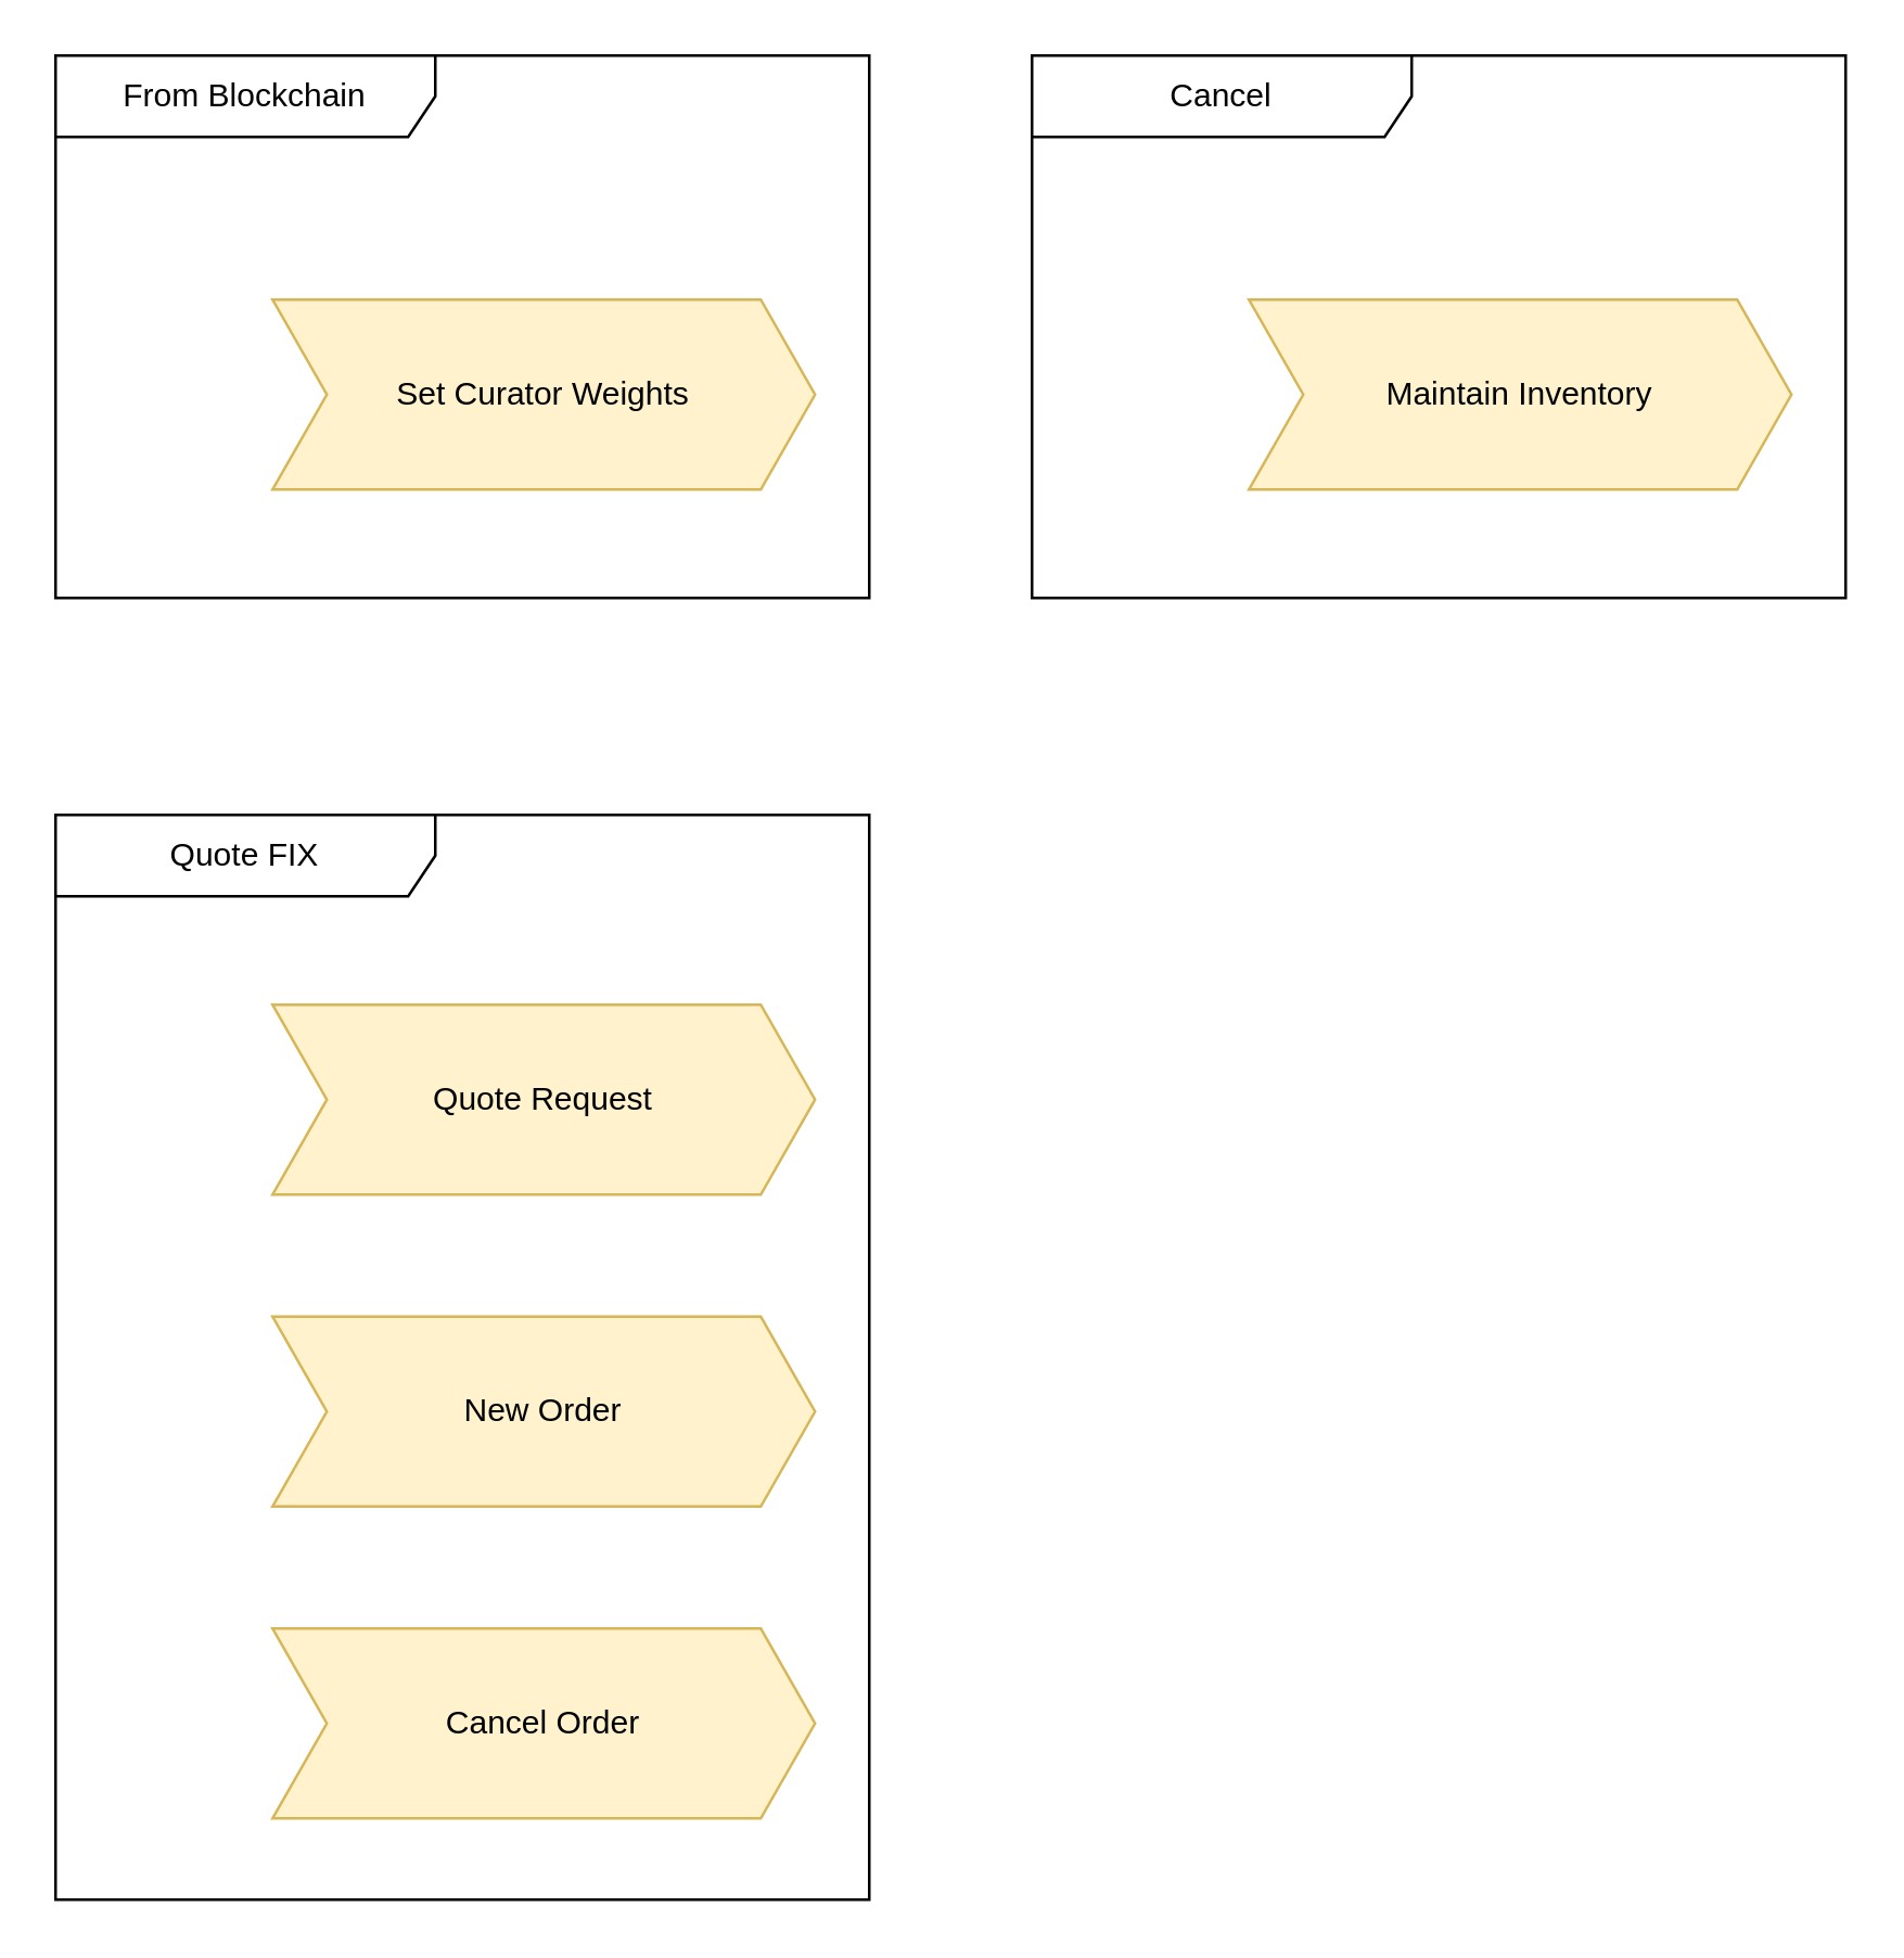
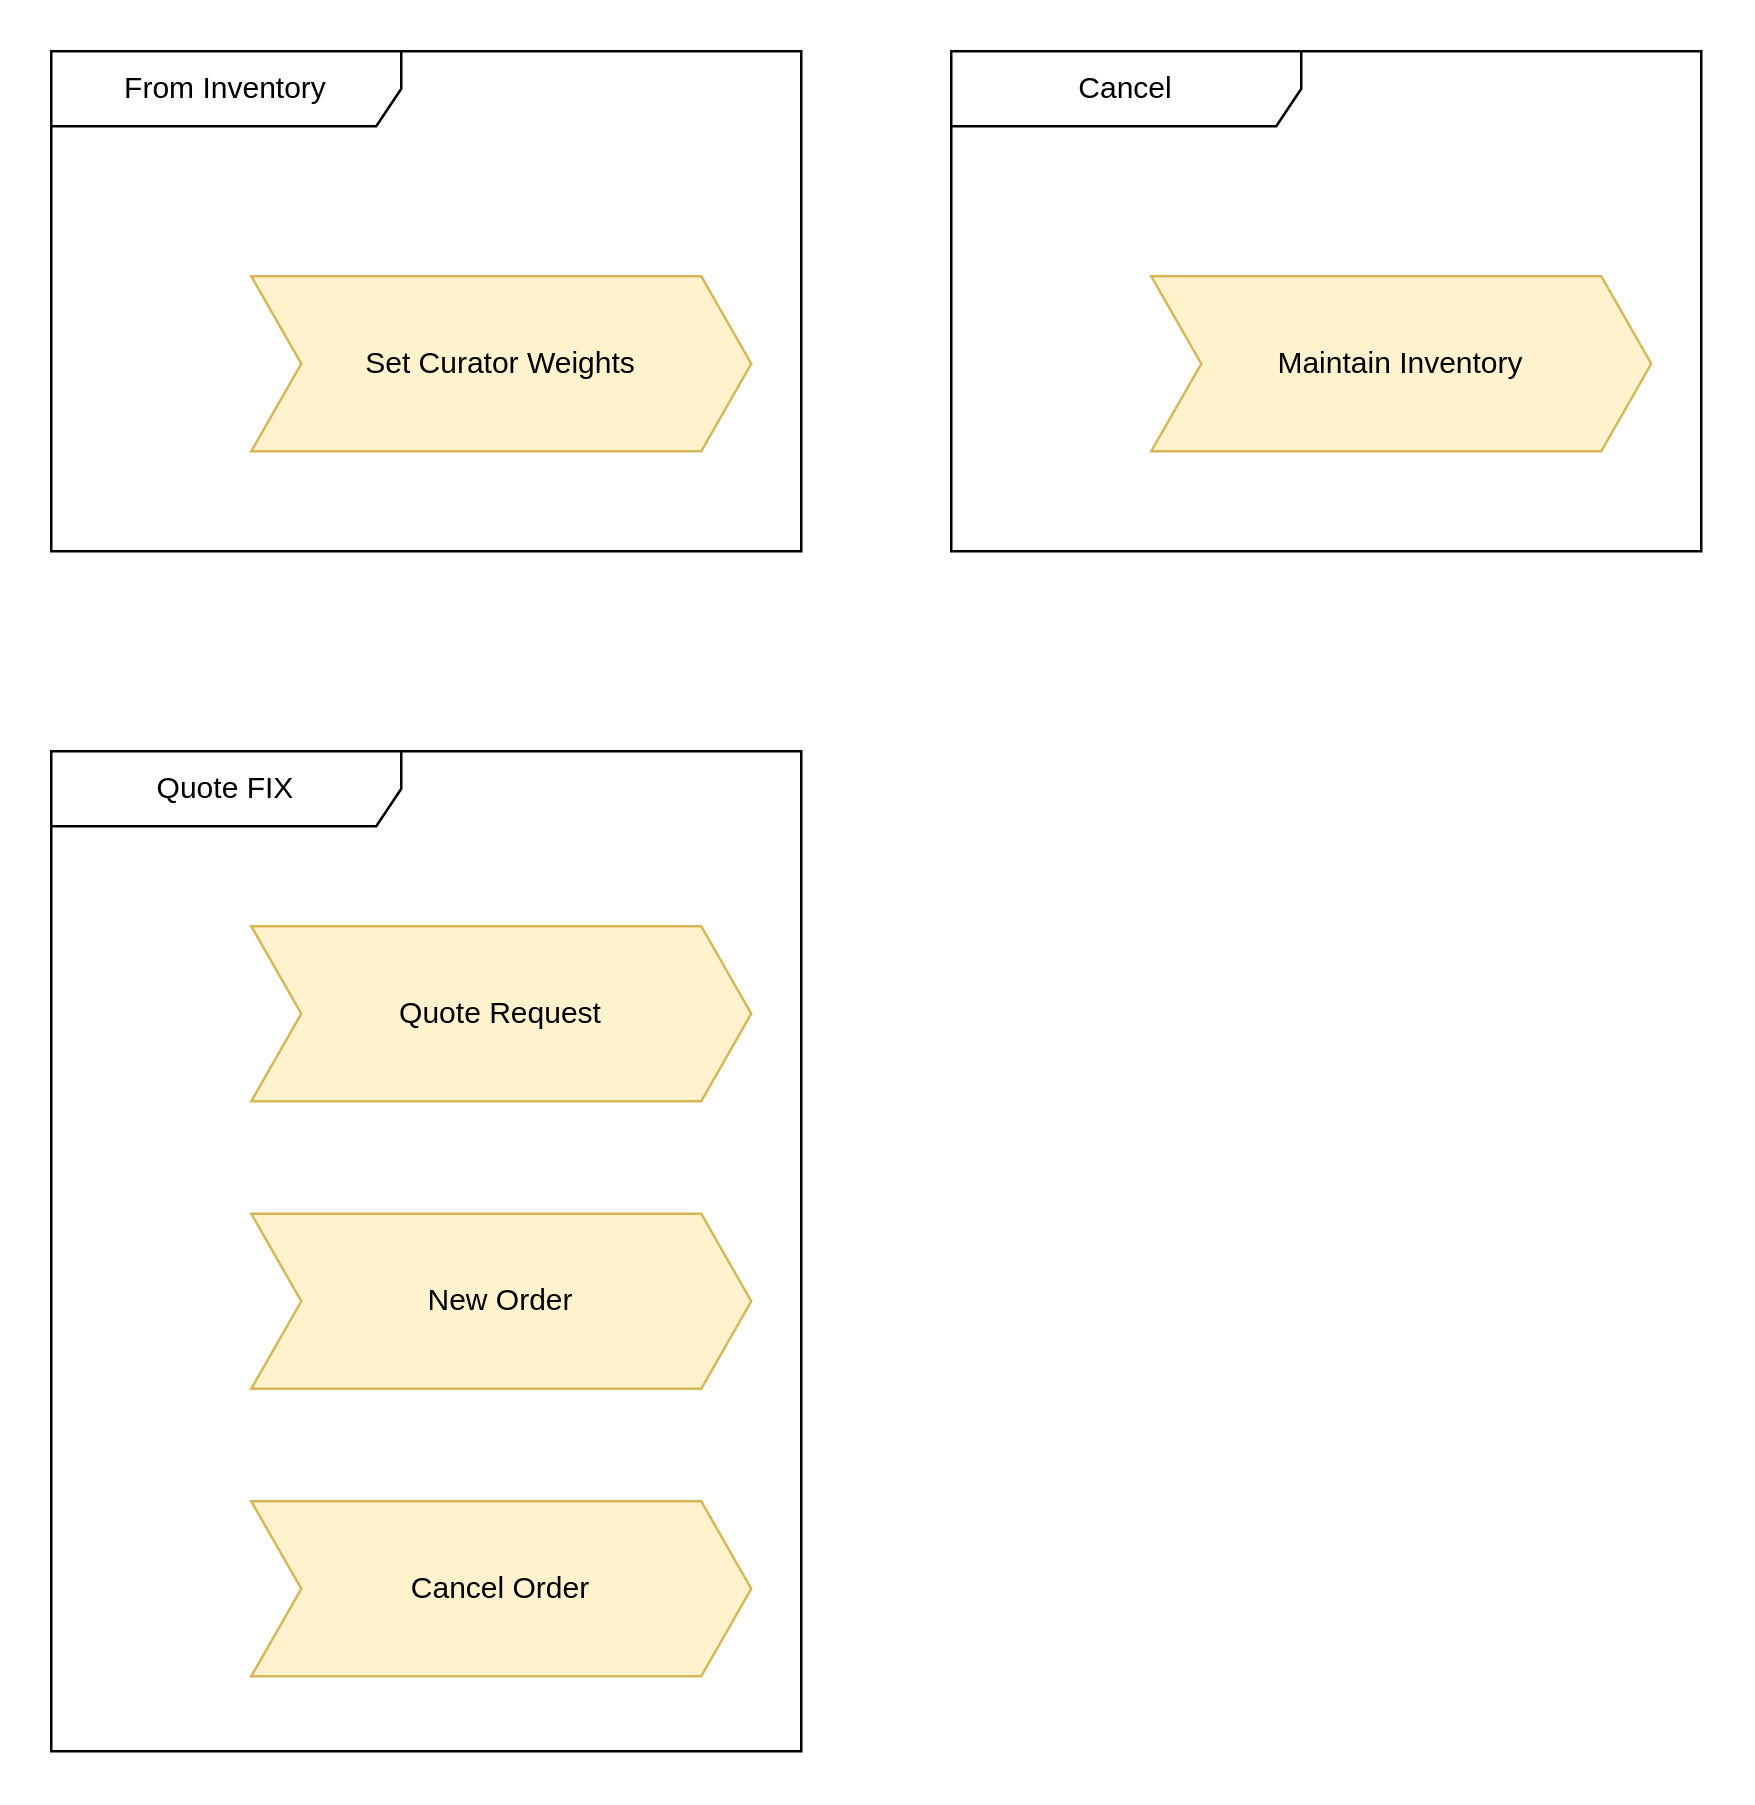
  <mxCell id="0" />
  <mxCell id="1" parent="0" />
  <mxCell id="2" value="Quote Request" style="shape=step;perimeter=stepPerimeter;whiteSpace=wrap;html=1;fixedSize=1;fillColor=#fff2cc;strokeColor=#d6b656;" vertex="1" parent="1"><mxGeometry x="100" y="370" width="200" height="70" as="geometry" /></mxCell>
  <mxCell id="3" value="New Order" style="shape=step;perimeter=stepPerimeter;whiteSpace=wrap;html=1;fixedSize=1;fillColor=#fff2cc;strokeColor=#d6b656;" vertex="1" parent="1"><mxGeometry x="100" y="485" width="200" height="70" as="geometry" /></mxCell>
  <mxCell id="4" value="Cancel Order" style="shape=step;perimeter=stepPerimeter;whiteSpace=wrap;html=1;fixedSize=1;fillColor=#fff2cc;strokeColor=#d6b656;" vertex="1" parent="1"><mxGeometry x="100" y="600" width="200" height="70" as="geometry" /></mxCell>
  <mxCell id="5" value="Set Curator Weights" style="shape=step;perimeter=stepPerimeter;whiteSpace=wrap;html=1;fixedSize=1;fillColor=#fff2cc;strokeColor=#d6b656;" vertex="1" parent="1"><mxGeometry x="100" y="110" width="200" height="70" as="geometry" /></mxCell>
  <mxCell id="6" value="Maintain Inventory" style="shape=step;perimeter=stepPerimeter;whiteSpace=wrap;html=1;fixedSize=1;fillColor=#fff2cc;strokeColor=#d6b656;" vertex="1" parent="1"><mxGeometry x="460" y="110" width="200" height="70" as="geometry" /></mxCell>
- <mxCell id="7" value="From Blockchain" style="shape=umlFrame;whiteSpace=wrap;html=1;pointerEvents=0;width=140;height=30;" vertex="1" parent="1"><mxGeometry x="20" y="20" width="300" height="200" as="geometry" /></mxCell>
+ <mxCell id="7" value="From Inventory" style="shape=umlFrame;whiteSpace=wrap;html=1;pointerEvents=0;width=140;height=30;" vertex="1" parent="1"><mxGeometry x="20" y="20" width="300" height="200" as="geometry" /></mxCell>
  <mxCell id="8" value="Quote FIX" style="shape=umlFrame;whiteSpace=wrap;html=1;pointerEvents=0;width=140;height=30;" vertex="1" parent="1"><mxGeometry x="20" y="300" width="300" height="400" as="geometry" /></mxCell>
  <mxCell id="9" value="Cancel" style="shape=umlFrame;whiteSpace=wrap;html=1;pointerEvents=0;width=140;height=30;" vertex="1" parent="1"><mxGeometry x="380" y="20" width="300" height="200" as="geometry" /></mxCell>
